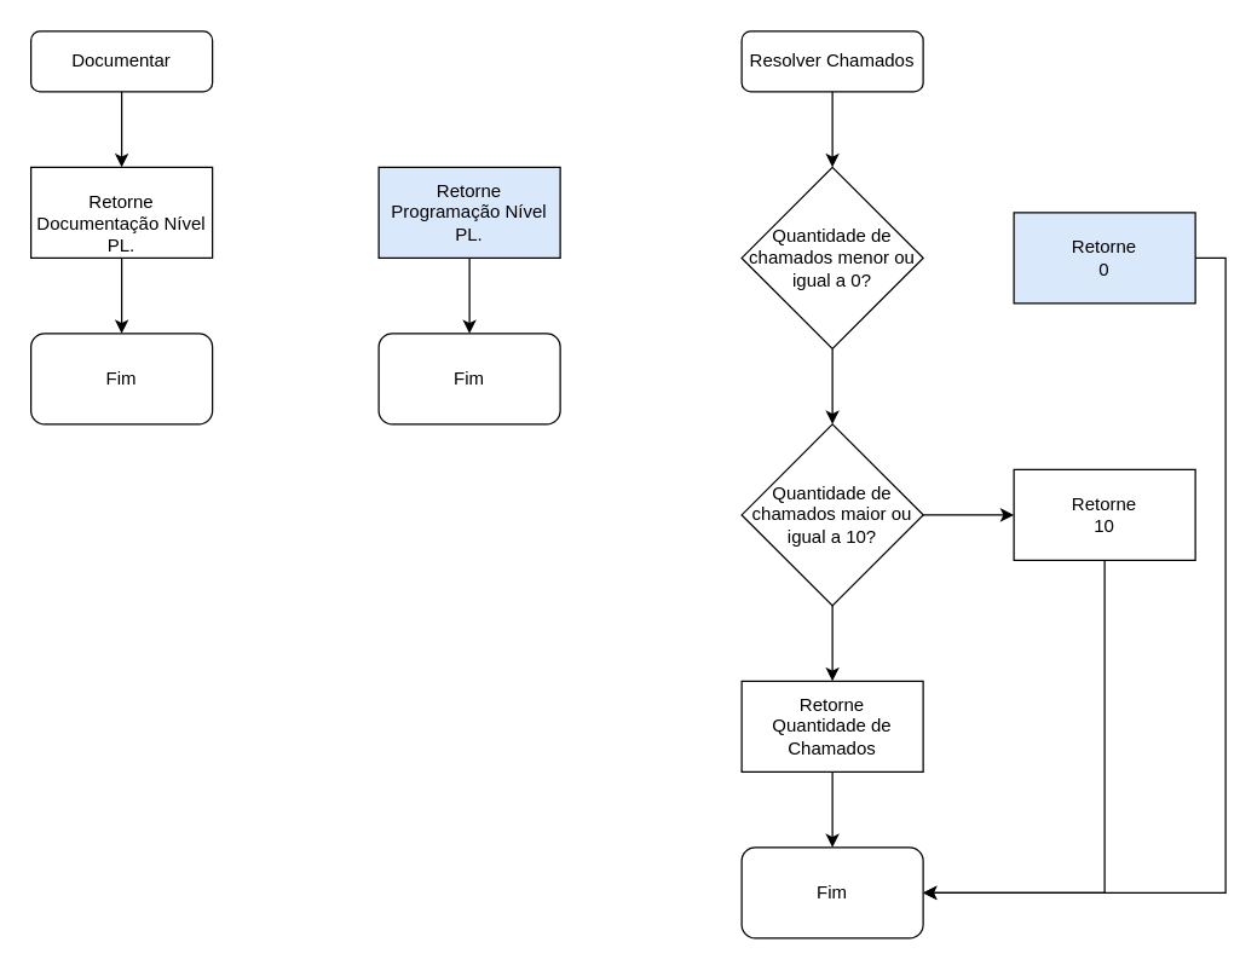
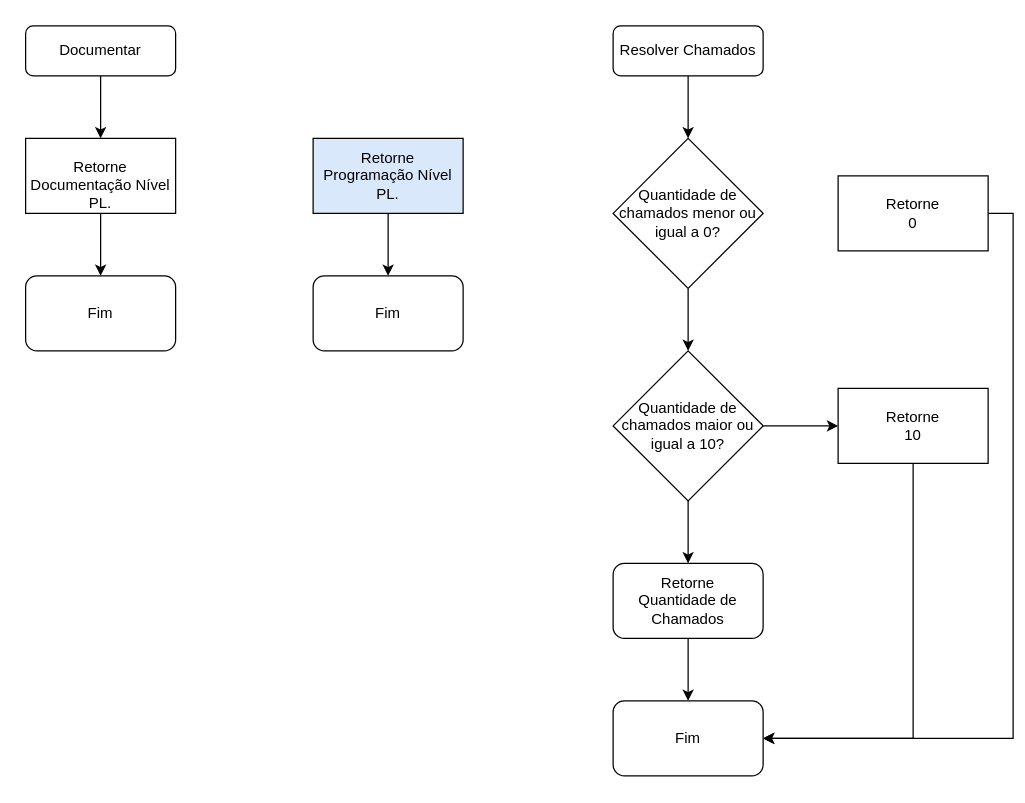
  <mxCell id="0" />
  <mxCell id="1" parent="0" />
  <mxCell id="2" value="" style="edgeStyle=orthogonalEdgeStyle;rounded=0;orthogonalLoop=1;jettySize=auto;html=1;" edge="1" parent="1" source="3" target="6"><mxGeometry relative="1" as="geometry" /></mxCell>
  <mxCell id="3" value="Documentar" style="rounded=1;whiteSpace=wrap;html=1;fontSize=12;glass=0;strokeWidth=1;shadow=0;" vertex="1" parent="1"><mxGeometry width="120" height="40" as="geometry" x="20" y="20" /></mxCell>
  <mxCell id="4" value="Fim" style="rounded=1;whiteSpace=wrap;html=1;" vertex="1" parent="1"><mxGeometry y="220" width="120" height="60" as="geometry" x="20" /></mxCell>
  <mxCell id="5" value="" style="edgeStyle=orthogonalEdgeStyle;rounded=0;orthogonalLoop=1;jettySize=auto;html=1;" edge="1" parent="1" source="6" target="4"><mxGeometry relative="1" as="geometry" /></mxCell>
  <mxCell id="6" value="&lt;br&gt;Retorne&lt;br&gt;Documentação Nível PL." style="rounded=0;whiteSpace=wrap;html=1;" vertex="1" parent="1"><mxGeometry y="110" width="120" height="60" as="geometry" x="20" /></mxCell>
  <mxCell id="7" value="Fim" style="rounded=1;whiteSpace=wrap;html=1;" vertex="1" parent="1"><mxGeometry x="250" y="220" width="120" height="60" as="geometry" /></mxCell>
  <mxCell id="8" value="" style="edgeStyle=orthogonalEdgeStyle;rounded=0;orthogonalLoop=1;jettySize=auto;html=1;" edge="1" parent="1" source="9" target="7"><mxGeometry relative="1" as="geometry" /></mxCell>
  <mxCell id="9" value="Retorne&lt;br&gt;Programação Nível PL." style="rounded=0;whiteSpace=wrap;html=1;fillColor=#dae8fc;" vertex="1" parent="1"><mxGeometry x="250" y="110" width="120" height="60" as="geometry" /></mxCell>
  <mxCell id="10" value="" style="edgeStyle=orthogonalEdgeStyle;rounded=0;orthogonalLoop=1;jettySize=auto;html=1;" edge="1" parent="1" source="11" target="13"><mxGeometry relative="1" as="geometry" /></mxCell>
  <mxCell id="11" value="Resolver Chamados" style="rounded=1;whiteSpace=wrap;html=1;fontSize=12;glass=0;strokeWidth=1;shadow=0;" vertex="1" parent="1"><mxGeometry x="490" width="120" height="40" as="geometry" y="20" /></mxCell>
  <mxCell id="12" value="" style="edgeStyle=orthogonalEdgeStyle;rounded=0;orthogonalLoop=1;jettySize=auto;html=1;" edge="1" parent="1" source="13" target="18"><mxGeometry relative="1" as="geometry" /></mxCell>
  <mxCell id="13" value="Quantidade de chamados menor ou igual a 0?" style="rhombus;whiteSpace=wrap;html=1;" vertex="1" parent="1"><mxGeometry x="490" y="110" width="120" height="120" as="geometry" /></mxCell>
  <mxCell id="14" style="edgeStyle=orthogonalEdgeStyle;rounded=0;orthogonalLoop=1;jettySize=auto;html=1;entryX=1;entryY=0.5;entryDx=0;entryDy=0;exitX=1;exitY=0.5;exitDx=0;exitDy=0;" edge="1" parent="1" source="15" target="23"><mxGeometry relative="1" as="geometry" /></mxCell>
- <mxCell id="15" value="Retorne&lt;br&gt;0" style="rounded=0;whiteSpace=wrap;html=1;fillColor=#dae8fc;" vertex="1" parent="1"><mxGeometry x="670" y="140" width="120" height="60" as="geometry" /></mxCell>
+ <mxCell id="15" value="Retorne&lt;br&gt;0" style="rounded=0;whiteSpace=wrap;html=1;" vertex="1" parent="1"><mxGeometry x="670" y="140" width="120" height="60" as="geometry" /></mxCell>
  <mxCell id="16" value="" style="edgeStyle=orthogonalEdgeStyle;rounded=0;orthogonalLoop=1;jettySize=auto;html=1;" edge="1" parent="1" source="18" target="20"><mxGeometry relative="1" as="geometry" /></mxCell>
  <mxCell id="17" value="" style="edgeStyle=orthogonalEdgeStyle;rounded=0;orthogonalLoop=1;jettySize=auto;html=1;" edge="1" parent="1" source="18" target="22"><mxGeometry relative="1" as="geometry" /></mxCell>
  <mxCell id="18" value="Quantidade de chamados maior ou igual a 10?" style="rhombus;whiteSpace=wrap;html=1;" vertex="1" parent="1"><mxGeometry x="490" y="280" width="120" height="120" as="geometry" /></mxCell>
  <mxCell id="19" style="edgeStyle=orthogonalEdgeStyle;rounded=0;orthogonalLoop=1;jettySize=auto;html=1;entryX=1;entryY=0.5;entryDx=0;entryDy=0;exitX=0.5;exitY=1;exitDx=0;exitDy=0;" edge="1" parent="1" source="20" target="23"><mxGeometry relative="1" as="geometry" /></mxCell>
  <mxCell id="20" value="Retorne&lt;br&gt;10" style="rounded=0;whiteSpace=wrap;html=1;" vertex="1" parent="1"><mxGeometry x="670" y="310" width="120" height="60" as="geometry" /></mxCell>
  <mxCell id="21" value="" style="edgeStyle=orthogonalEdgeStyle;rounded=0;orthogonalLoop=1;jettySize=auto;html=1;" edge="1" parent="1" source="22" target="23"><mxGeometry relative="1" as="geometry" /></mxCell>
- <mxCell id="22" value="Retorne&lt;br&gt;Quantidade de Chamados" style="rounded=0;whiteSpace=wrap;html=1;" vertex="1" parent="1"><mxGeometry x="490" y="450" width="120" height="60" as="geometry" /></mxCell>
+ <mxCell id="22" value="Retorne&lt;br&gt;Quantidade de Chamados" style="whiteSpace=wrap;html=1;rounded=1;" vertex="1" parent="1"><mxGeometry x="490" y="450" width="120" height="60" as="geometry" /></mxCell>
  <mxCell id="23" value="Fim" style="rounded=1;whiteSpace=wrap;html=1;" vertex="1" parent="1"><mxGeometry x="490" y="560" width="120" height="60" as="geometry" /></mxCell>
